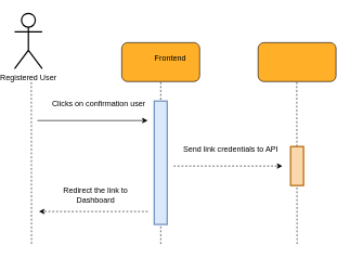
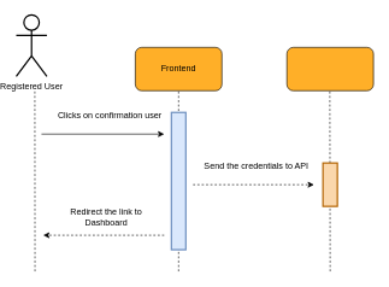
  <mxCell id="0" />
  <mxCell id="1" parent="0" />
  <mxCell id="2" value="" style="group;fontSize=12;" vertex="1" connectable="0" parent="1"><mxGeometry x="185" y="65" width="120" height="60" as="geometry" /></mxCell>
  <mxCell id="3" value="" style="rounded=1;whiteSpace=wrap;html=1;fillColor=#FFAF28;fontSize=12;" vertex="1" parent="2"><mxGeometry width="120" height="60" as="geometry" /></mxCell>
- <mxCell id="4" value="&lt;font style=&quot;font-size: 12px;&quot;&gt;Frontend&lt;/font&gt;" style="text;html=1;strokeColor=none;fillColor=none;align=center;verticalAlign=middle;whiteSpace=wrap;rounded=0;fontSize=12;" vertex="1" parent="2"><mxGeometry x="45" y="10" width="60" height="30" as="geometry" /></mxCell>
+ <mxCell id="4" value="&lt;font style=&quot;font-size: 12px;&quot;&gt;Frontend&lt;/font&gt;" style="text;html=1;strokeColor=none;fillColor=none;align=center;verticalAlign=middle;whiteSpace=wrap;rounded=0;fontSize=12;" vertex="1" parent="2"><mxGeometry x="30" y="15" width="60" height="30" as="geometry" /></mxCell>
  <mxCell id="5" value="" style="group;fontSize=12;" vertex="1" connectable="0" parent="1"><mxGeometry x="395" y="65" width="120" height="60" as="geometry" /></mxCell>
  <mxCell id="6" value="" style="rounded=1;whiteSpace=wrap;html=1;fillColor=#FFAF28;fontSize=12;" vertex="1" parent="5"><mxGeometry width="120" height="60" as="geometry" /></mxCell>
  <mxCell id="7" value="" style="endArrow=none;dashed=1;html=1;rounded=0;entryX=0.5;entryY=1;entryDx=0;entryDy=0;jumpSize=6;strokeWidth=1;fontSize=12;" edge="1" parent="1" target="3"><mxGeometry width="50" height="50" relative="1" as="geometry"><mxPoint x="245" y="375" as="sourcePoint" /><mxPoint x="395" y="175" as="targetPoint" /></mxGeometry></mxCell>
  <mxCell id="8" value="" style="endArrow=none;dashed=1;html=1;rounded=0;entryX=0.5;entryY=1;entryDx=0;entryDy=0;jumpSize=6;strokeWidth=1;startArrow=none;fontSize=12;" edge="1" parent="1"><mxGeometry width="50" height="50" relative="1" as="geometry"><mxPoint x="455" y="375" as="sourcePoint" /><mxPoint x="454.5" y="125" as="targetPoint" /></mxGeometry></mxCell>
  <mxCell id="9" value="Registered User" style="shape=umlActor;verticalLabelPosition=bottom;verticalAlign=top;html=1;outlineConnect=0;rounded=1;strokeWidth=2;fontSize=12;" vertex="1" parent="1"><mxGeometry x="20" y="20" width="42.5" height="85" as="geometry" /></mxCell>
  <mxCell id="10" value="" style="endArrow=none;dashed=1;html=1;rounded=0;entryX=0.5;entryY=1;entryDx=0;entryDy=0;jumpSize=6;strokeWidth=1;fontSize=12;" edge="1" parent="1"><mxGeometry width="50" height="50" relative="1" as="geometry"><mxPoint x="46" y="375" as="sourcePoint" /><mxPoint x="45.75" y="125" as="targetPoint" /></mxGeometry></mxCell>
  <mxCell id="11" value="" style="endArrow=classic;html=1;rounded=0;strokeWidth=1;jumpSize=6;fontSize=12;" edge="1" parent="1"><mxGeometry width="50" height="50" relative="1" as="geometry"><mxPoint x="55" y="185" as="sourcePoint" /><mxPoint x="225" y="185" as="targetPoint" /></mxGeometry></mxCell>
  <mxCell id="12" value="&lt;span style=&quot;background-color: rgb(255 , 255 , 255) ; font-size: 12px&quot;&gt;Clicks on confirmation user&lt;/span&gt;" style="text;html=1;strokeColor=none;fillColor=none;align=center;verticalAlign=middle;whiteSpace=wrap;rounded=0;fontSize=12;" vertex="1" parent="1"><mxGeometry x="75" y="145" width="150" height="30" as="geometry" /></mxCell>
  <mxCell id="13" value="" style="rounded=0;whiteSpace=wrap;html=1;fontSize=12;strokeWidth=2;fillColor=#dae8fc;strokeColor=#6c8ebf;" vertex="1" parent="1"><mxGeometry x="235" y="155" width="20" height="190" as="geometry" /></mxCell>
  <mxCell id="14" value="" style="rounded=0;whiteSpace=wrap;html=1;fontSize=12;strokeWidth=2;fillColor=#fad7ac;strokeColor=#b46504;" vertex="1" parent="1"><mxGeometry x="445" y="225" width="20" height="60" as="geometry" /></mxCell>
  <mxCell id="15" value="" style="endArrow=none;dashed=1;html=1;rounded=0;entryX=0.5;entryY=1;entryDx=0;entryDy=0;jumpSize=6;strokeWidth=1;fontSize=12;exitX=0.5;exitY=1;exitDx=0;exitDy=0;" edge="1" parent="1" source="14" target="14"><mxGeometry width="50" height="50" relative="1" as="geometry"><mxPoint x="455" y="505" as="sourcePoint" /><mxPoint x="454.5" y="125" as="targetPoint" /></mxGeometry></mxCell>
  <mxCell id="16" value="" style="endArrow=classic;html=1;rounded=0;strokeWidth=1;jumpSize=6;dashed=1;fontSize=12;" edge="1" parent="1"><mxGeometry width="50" height="50" relative="1" as="geometry"><mxPoint x="265" y="255" as="sourcePoint" /><mxPoint x="432.5" y="255" as="targetPoint" /></mxGeometry></mxCell>
- <mxCell id="17" value="&lt;span style=&quot;background-color: rgb(255 , 255 , 255) ; font-size: 12px&quot;&gt;Send link credentials to API&lt;/span&gt;" style="text;html=1;strokeColor=none;fillColor=none;align=center;verticalAlign=middle;whiteSpace=wrap;rounded=0;fontSize=12;" vertex="1" parent="1"><mxGeometry x="272.5" y="215" width="160" height="30" as="geometry" /></mxCell>
+ <mxCell id="17" value="&lt;span style=&quot;background-color: rgb(255 , 255 , 255) ; font-size: 12px&quot;&gt;Send the credentials to API&lt;/span&gt;" style="text;html=1;strokeColor=none;fillColor=none;align=center;verticalAlign=middle;whiteSpace=wrap;rounded=0;fontSize=12;" vertex="1" parent="1"><mxGeometry x="272.5" y="215" width="160" height="30" as="geometry" /></mxCell>
  <mxCell id="18" value="" style="endArrow=classic;html=1;rounded=0;strokeWidth=1;jumpSize=6;dashed=1;fontSize=12;" edge="1" parent="1"><mxGeometry width="50" height="50" relative="1" as="geometry"><mxPoint x="225" y="325" as="sourcePoint" /><mxPoint x="57.5" y="325" as="targetPoint" /></mxGeometry></mxCell>
  <mxCell id="19" value="&lt;span style=&quot;background-color: rgb(255 , 255 , 255)&quot;&gt;Redirect the link to Dashboard&lt;/span&gt;" style="text;html=1;strokeColor=none;fillColor=none;align=center;verticalAlign=middle;whiteSpace=wrap;rounded=0;fontSize=12;" vertex="1" parent="1"><mxGeometry x="65" y="285" width="160" height="30" as="geometry" /></mxCell>
